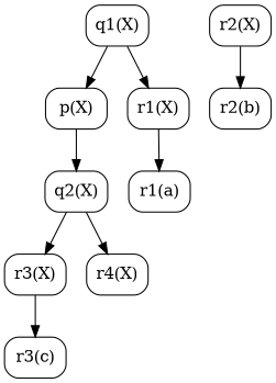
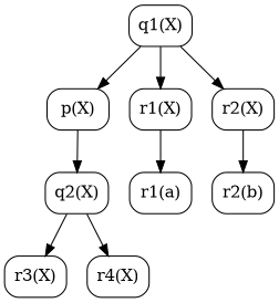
  digraph {
    node [shape=Mrecord]
    n1 [label="{ p(X) }"]
    n2 [label="{ q2(X) }"]
    n3 [label="{ q1(X) }"]
    n4 [label="{ r1(X) }"]
    n5 [label="{ r2(X) }"]
    n6 [label="{ r3(X) }"]
    n7 [label="{ r4(X) }"]
    n8 [label="{ r1(a) }"]
    n9 [label="{ r2(b) }"]
-   n10 [label="{ r3(c) }"]
    n1 -> n2
    n2 -> n6
    n2 -> n7
    n3 -> n1
    n3 -> n4
+   n3 -> n5
    n4 -> n8
    n5 -> n9
-   n6 -> n10
  }
